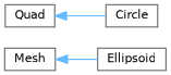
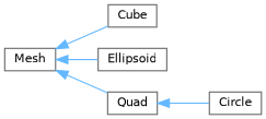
  digraph {
    rankdir=LR
    node [color=grey40 fillcolor=white fontname=Helvetica fontsize=10 shape=box style=filled]
    edge [color=steelblue1 dir=back fontname=Helvetica fontsize=10 labelfontname=Helvetica labelfontsize=10 style=solid]
    n1 [height=0.2 label=Mesh width=0.4]
+   n2 [height=0.2 label=Cube width=0.4]
    n3 [height=0.2 label=Ellipsoid width=0.4]
    n4 [height=0.2 label=Quad width=0.4]
    n5 [height=0.2 label=Circle width=0.4]
+   n1 -> n2
    n1 -> n3
+   n1 -> n4
    n4 -> n5
  }
